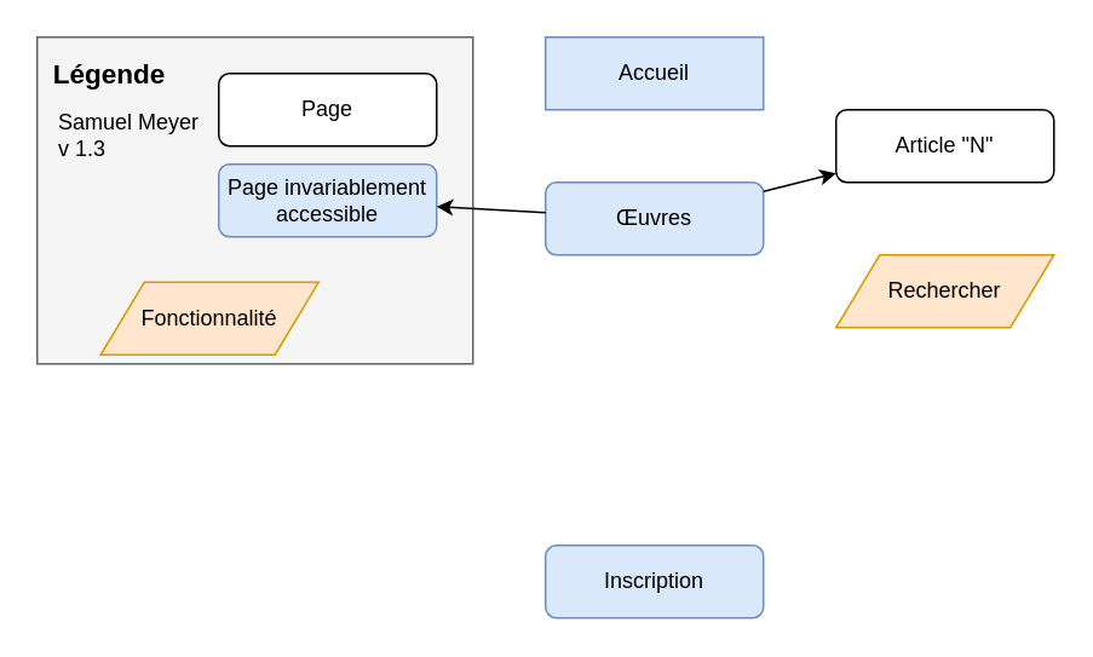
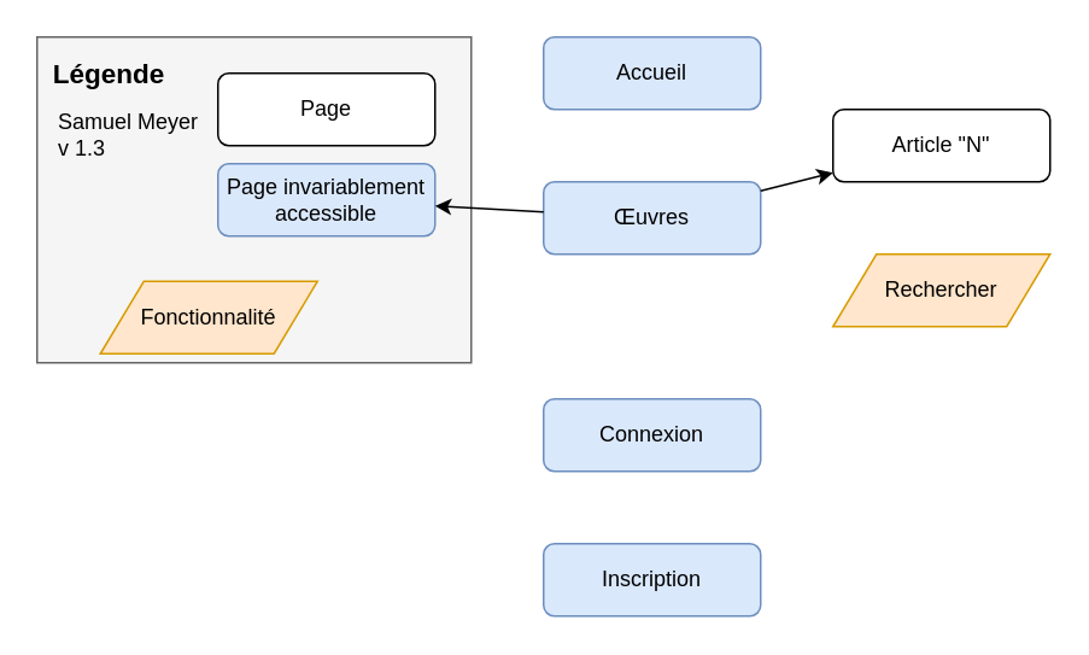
  <mxCell id="0" />
  <mxCell id="1" parent="0" />
- <mxCell id="2" value="Accueil" style="whiteSpace=wrap;html=1;fillColor=#dae8fc;strokeColor=#6c8ebf;rounded=0;" parent="1" vertex="1"><mxGeometry x="300" y="20" width="120" height="40" as="geometry" /></mxCell>
+ <mxCell id="2" value="Accueil" style="rounded=1;whiteSpace=wrap;html=1;fillColor=#dae8fc;strokeColor=#6c8ebf;" parent="1" vertex="1"><mxGeometry x="300" y="20" width="120" height="40" as="geometry" /></mxCell>
  <mxCell id="3" value="Œuvres" style="rounded=1;whiteSpace=wrap;html=1;fillColor=#dae8fc;strokeColor=#6c8ebf;" parent="1" vertex="1"><mxGeometry x="300" y="100" width="120" height="40" as="geometry" /></mxCell>
  <mxCell id="4" value="Article &quot;N&quot;" style="rounded=1;whiteSpace=wrap;html=1;" parent="1" vertex="1"><mxGeometry x="460" y="60" width="120" height="40" as="geometry" /></mxCell>
+ <mxCell id="5" value="Connexion" style="rounded=1;whiteSpace=wrap;html=1;fillColor=#dae8fc;strokeColor=#6c8ebf;" parent="1" vertex="1"><mxGeometry x="300" y="220" width="120" height="40" as="geometry" /></mxCell>
  <mxCell id="6" value="" style="endArrow=classic;html=1;" parent="1" source="3" target="4" edge="1"><mxGeometry width="50" height="50" relative="1" as="geometry"><mxPoint x="710" y="340" as="sourcePoint" /><mxPoint x="820" y="330" as="targetPoint" /></mxGeometry></mxCell>
  <mxCell id="7" value="" style="group;container=1;" parent="1" vertex="1" connectable="0"><mxGeometry x="40" y="20" width="220" height="290" as="geometry" /></mxCell>
  <mxCell id="8" value="" style="rounded=0;whiteSpace=wrap;html=1;fillColor=#f5f5f5;strokeColor=#666666;fontColor=#333333;" parent="7" vertex="1"><mxGeometry x="-20" width="240" height="180" as="geometry" /></mxCell>
  <mxCell id="9" value="Page invariablement accessible" style="rounded=1;whiteSpace=wrap;html=1;fillColor=#dae8fc;strokeColor=#6c8ebf;" parent="7" vertex="1"><mxGeometry x="80" y="70" width="120" height="40" as="geometry" /></mxCell>
  <mxCell id="10" value="Légende" style="text;html=1;strokeColor=none;fillColor=none;align=center;verticalAlign=middle;whiteSpace=wrap;rounded=0;fontStyle=1;fontSize=15;" parent="7" vertex="1"><mxGeometry x="-20" y="10" width="80" height="20" as="geometry" /></mxCell>
  <mxCell id="11" value="Page" style="rounded=1;whiteSpace=wrap;html=1;" parent="7" vertex="1"><mxGeometry x="80" y="20" width="120" height="40" as="geometry" /></mxCell>
  <mxCell id="12" value="Fonctionnalité" style="shape=parallelogram;perimeter=parallelogramPerimeter;whiteSpace=wrap;html=1;fillColor=#ffe6cc;strokeColor=#d79b00;" parent="7" vertex="1"><mxGeometry x="15" y="135" width="120" height="40" as="geometry" /></mxCell>
  <mxCell id="13" value="Samuel Meyer&lt;br&gt;v 1.3" style="text;html=1;strokeColor=none;fillColor=none;align=left;verticalAlign=middle;whiteSpace=wrap;rounded=0;" parent="7" vertex="1"><mxGeometry x="-10" y="30" width="110" height="48" as="geometry" /></mxCell>
  <mxCell id="14" value="Rechercher" style="shape=parallelogram;perimeter=parallelogramPerimeter;whiteSpace=wrap;html=1;fillColor=#ffe6cc;strokeColor=#d79b00;" parent="1" vertex="1"><mxGeometry x="460" y="140" width="120" height="40" as="geometry" /></mxCell>
  <mxCell id="15" value="" style="endArrow=classic;html=1;" parent="1" source="3" target="9" edge="1"><mxGeometry width="50" height="50" relative="1" as="geometry"><mxPoint x="490" y="290" as="sourcePoint" /><mxPoint x="540" y="240" as="targetPoint" /></mxGeometry></mxCell>
  <mxCell id="16" value="Inscription" style="rounded=1;whiteSpace=wrap;html=1;fillColor=#dae8fc;strokeColor=#6c8ebf;" parent="1" vertex="1"><mxGeometry x="300" y="300" width="120" height="40" as="geometry" /></mxCell>
